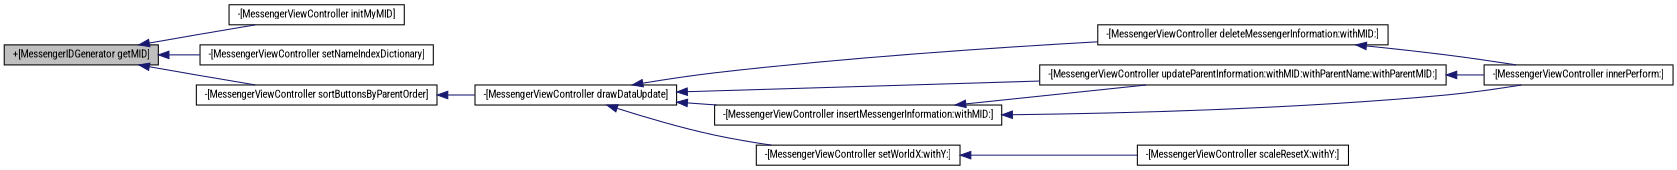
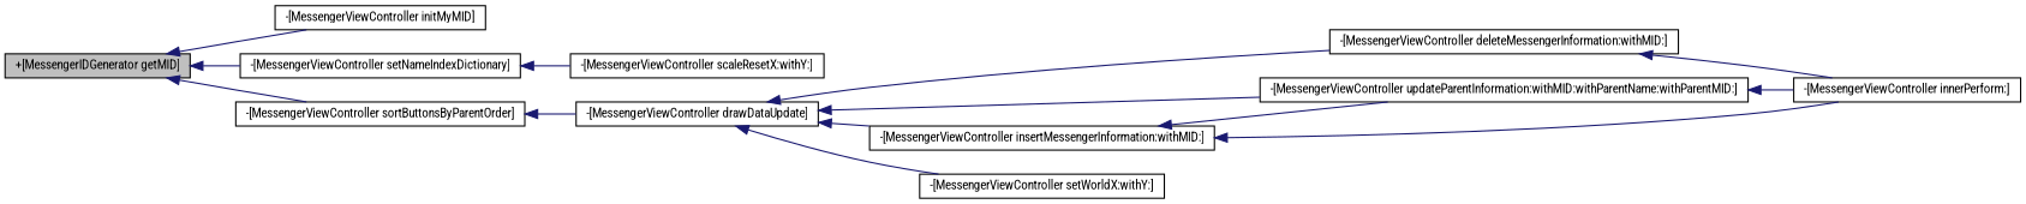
  digraph {
    fontname="Roboto Condensed"
    rankdir=LR
    node [color=black fillcolor=white fontname="Roboto Condensed" fontsize=10 shape=record style=filled]
    edge [color=midnightblue dir=back fontname="Roboto Condensed" fontsize=10 labelfontname="FreeSans.ttf" labelfontsize=10 style=solid]
    n1 [fillcolor=grey75 fontcolor=black height=0.2 label="+[MessengerIDGenerator getMID]" width=0.4]
    n2 [height=0.2 label="-[MessengerViewController initMyMID]" width=0.4]
    n3 [height=0.2 label="-[MessengerViewController setNameIndexDictionary]" width=0.4]
    n4 [height=0.2 label="-[MessengerViewController sortButtonsByParentOrder]" width=0.4]
    n5 [height=0.2 label="-[MessengerViewController drawDataUpdate]" width=0.4]
    n6 [height=0.2 label="-[MessengerViewController deleteMessengerInformation:withMID:]" width=0.4]
    n7 [height=0.2 label="-[MessengerViewController insertMessengerInformation:withMID:]" width=0.4]
    n8 [height=0.2 label="-[MessengerViewController updateParentInformation:withMID:withParentName:withParentMID:]" width=0.4]
    n9 [height=0.2 label="-[MessengerViewController setWorldX:withY:]" width=0.4]
    n10 [height=0.2 label="-[MessengerViewController innerPerform:]" width=0.4]
    n11 [height=0.2 label="-[MessengerViewController scaleResetX:withY:]" width=0.4]
    n1 -> n2
    n1 -> n3
    n1 -> n4
    n4 -> n5
    n5 -> n6
    n5 -> n7
    n5 -> n8
    n5 -> n9
    n6 -> n10
    n7 -> n8
    n7 -> n10
    n8 -> n10
-   n9 -> n11
+   n3 -> n11
  }
